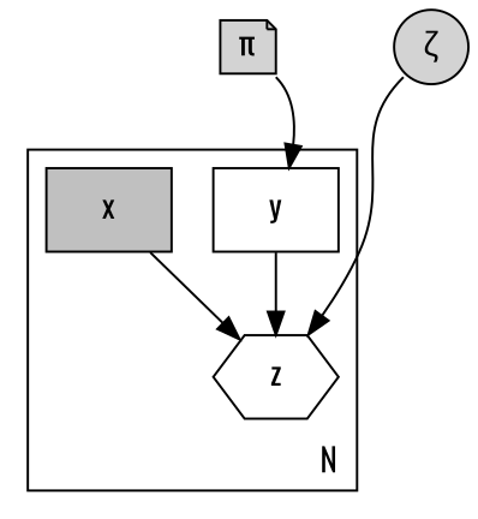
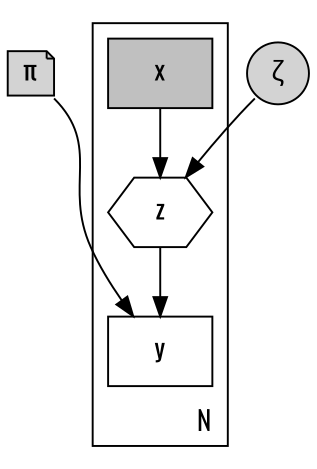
  digraph {
    fontname=Oswald
    node [fontname=Oswald shape=box style=filled]
    edge [fontname=Oswald]
    n1 [height=0.2 label="π" shape=note width=0.20]
    n2 [height=0.2 label="ζ" shape=circle width=0.20]
    n3 [label=y style=""]
    n4 [fillcolor=white label=z shape=hexagon]
    n5 [fillcolor=grey label=x]
    subgraph sub_1 {
      rank=same
      n1
      n2
    }
    subgraph cluster_2 {
      label=N
      labeljust=r
      labelloc=b
      rankdir=TB
      n3
      n4
      n5
    }
    n1 -> n3 [arrowtail=dot tailport=se]
    n2 -> n4 [arrowtail=tee tailport=sw]
-   n3 -> n4
+   n4 -> n3
    n5 -> n4
  }
